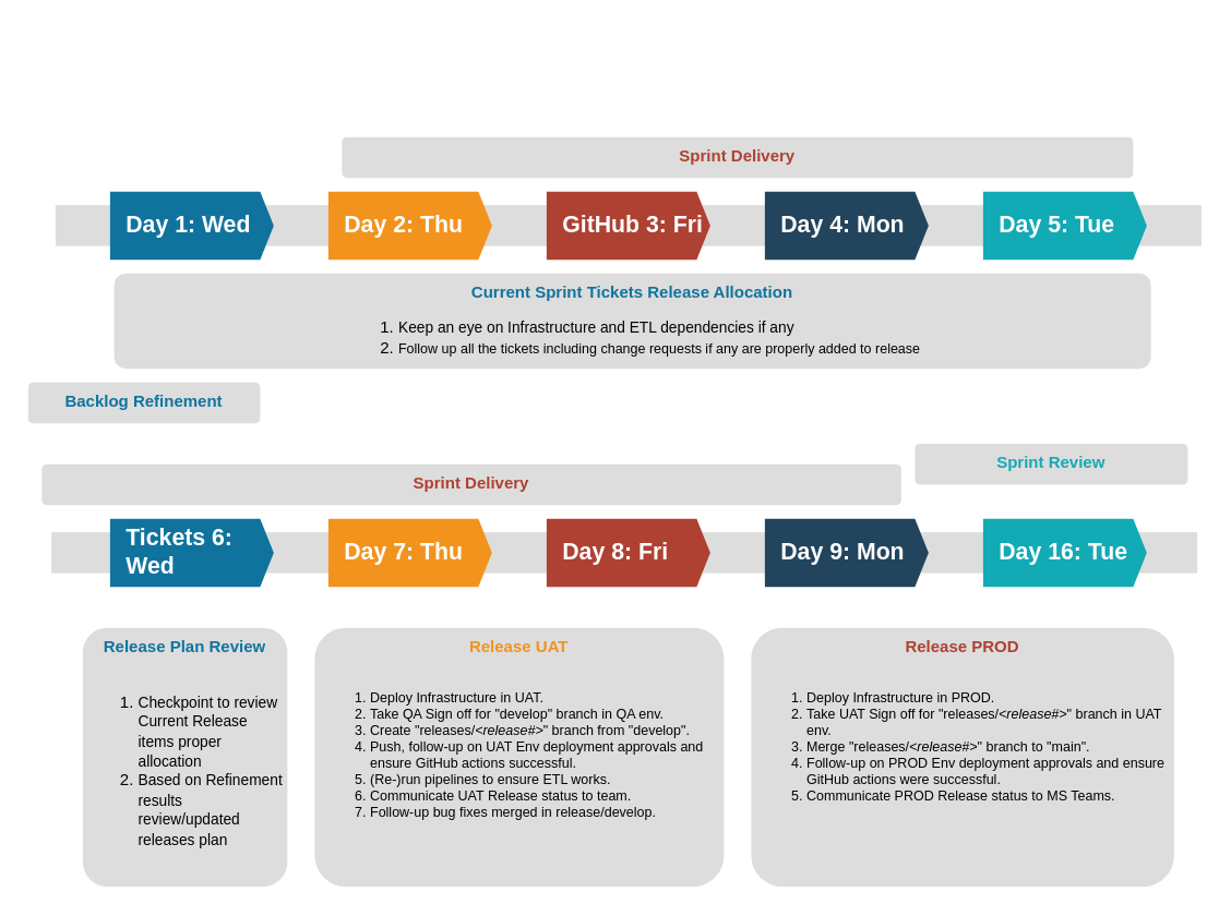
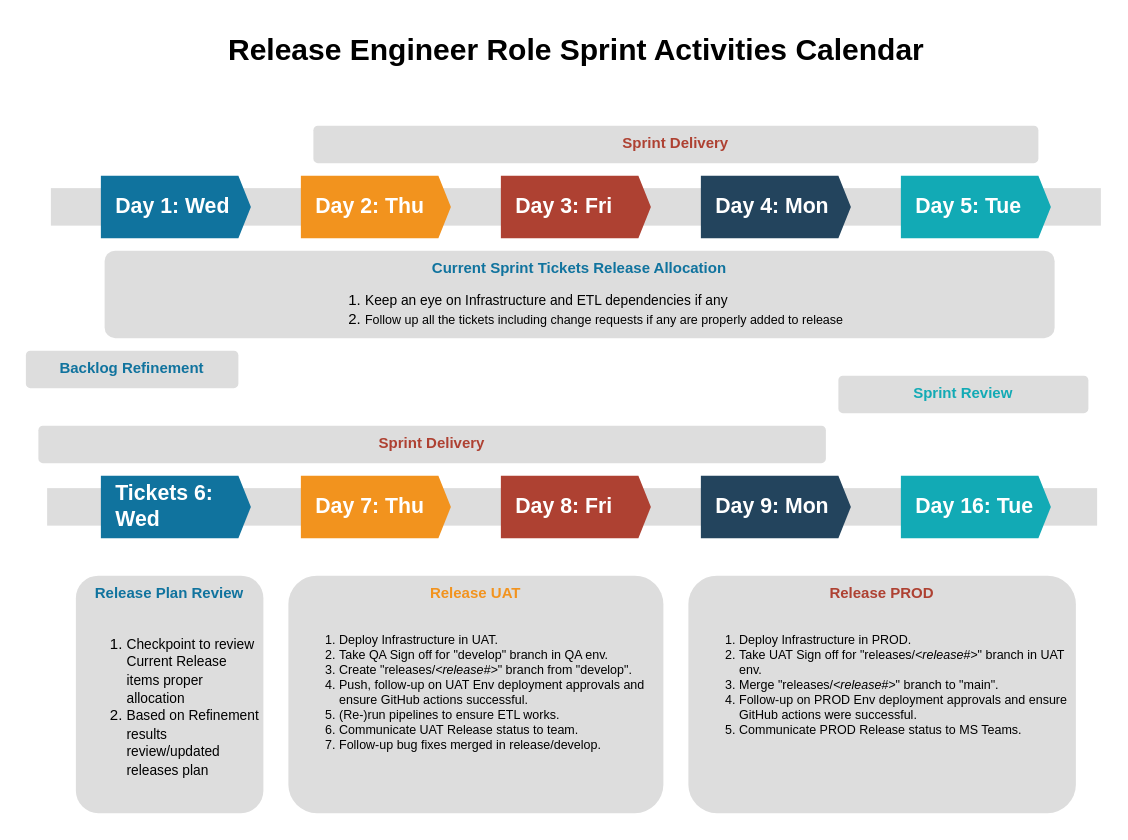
  <mxCell id="0" />
  <mxCell id="1" parent="0" />
  <mxCell id="2" value="" style="fillColor=#dddddd;rounded=0;strokeColor=none;" vertex="1" parent="1"><mxGeometry x="40" y="150" width="840" height="30" as="geometry" /></mxCell>
  <mxCell id="3" value="Day 1: Wed" style="shape=mxgraph.infographic.ribbonSimple;notch1=0;notch2=10;notch=0;html=1;fillColor=#10739E;strokeColor=none;shadow=0;fontSize=17;fontColor=#FFFFFF;align=left;spacingLeft=10;fontStyle=1;whiteSpace=wrap;" vertex="1" parent="1"><mxGeometry x="80" y="140" width="120" height="50" as="geometry" /></mxCell>
  <mxCell id="4" value="Day 2: Thu" style="shape=mxgraph.infographic.ribbonSimple;notch1=0;notch2=10;notch=0;html=1;fillColor=#F2931E;strokeColor=none;shadow=0;fontSize=17;fontColor=#FFFFFF;align=left;spacingLeft=10;fontStyle=1;whiteSpace=wrap;" vertex="1" parent="1"><mxGeometry x="240" y="140" width="120" height="50" as="geometry" /></mxCell>
- <mxCell id="5" value="GitHub 3: Fri" style="shape=mxgraph.infographic.ribbonSimple;notch1=0;notch2=10;notch=0;html=1;fillColor=#AE4132;strokeColor=none;shadow=0;fontSize=17;fontColor=#FFFFFF;align=left;spacingLeft=10;fontStyle=1;whiteSpace=wrap;" vertex="1" parent="1"><mxGeometry x="400" y="140" width="120" height="50" as="geometry" /></mxCell>
+ <mxCell id="5" value="Day 3: Fri" style="shape=mxgraph.infographic.ribbonSimple;notch1=0;notch2=10;notch=0;html=1;fillColor=#AE4132;strokeColor=none;shadow=0;fontSize=17;fontColor=#FFFFFF;align=left;spacingLeft=10;fontStyle=1;whiteSpace=wrap;" vertex="1" parent="1"><mxGeometry x="400" y="140" width="120" height="50" as="geometry" /></mxCell>
  <mxCell id="6" value="Day 4: Mon" style="shape=mxgraph.infographic.ribbonSimple;notch1=0;notch2=10;notch=0;html=1;fillColor=#23445D;strokeColor=none;shadow=0;fontSize=17;fontColor=#FFFFFF;align=left;spacingLeft=10;fontStyle=1;whiteSpace=wrap;" vertex="1" parent="1"><mxGeometry x="560" y="140" width="120" height="50" as="geometry" /></mxCell>
  <mxCell id="7" value="Day 5: Tue" style="shape=mxgraph.infographic.ribbonSimple;notch1=0;notch2=10;notch=0;html=1;fillColor=#12AAB5;strokeColor=none;shadow=0;fontSize=17;fontColor=#FFFFFF;align=left;spacingLeft=10;fontStyle=1;whiteSpace=wrap;" vertex="1" parent="1"><mxGeometry x="720" y="140" width="120" height="50" as="geometry" /></mxCell>
  <mxCell id="8" value="&lt;font style=&quot;&quot;&gt;&lt;b style=&quot;border-color: var(--border-color); color: rgb(16, 115, 158);&quot;&gt;Current Sprint Tickets Release Allocation&lt;/b&gt;&lt;br&gt;&lt;ol&gt;&lt;li style=&quot;text-align: left;&quot;&gt;&lt;font style=&quot;font-size: 11px;&quot;&gt;Keep an eye on Infrastructure and ETL dependencies if any&amp;nbsp;&lt;/font&gt;&lt;/li&gt;&lt;li&gt;&lt;font style=&quot;&quot;&gt;&lt;font size=&quot;1&quot;&gt;Follow up all the tickets including change requests if any are properly added to release&lt;/font&gt;&lt;/font&gt;&lt;/li&gt;&lt;/ol&gt;&lt;/font&gt;" style="rounded=1;strokeColor=none;fillColor=#DDDDDD;align=center;arcSize=12;verticalAlign=top;whiteSpace=wrap;html=1;fontSize=12;" vertex="1" parent="1"><mxGeometry x="83" y="200" width="760" height="70" as="geometry" /></mxCell>
  <mxCell id="9" value="&lt;font color=&quot;#ae4132&quot;&gt;&lt;b&gt;Sprint Delivery&lt;/b&gt;&lt;/font&gt;" style="rounded=1;strokeColor=none;fillColor=#DDDDDD;align=center;arcSize=12;verticalAlign=top;whiteSpace=wrap;html=1;fontSize=12;" vertex="1" parent="1"><mxGeometry x="250" y="100" width="580" height="30" as="geometry" /></mxCell>
  <mxCell id="10" value="" style="fillColor=#dddddd;rounded=0;strokeColor=none;" vertex="1" parent="1"><mxGeometry x="37" y="390" width="840" height="30" as="geometry" /></mxCell>
  <mxCell id="11" value="Tickets 6: Wed" style="shape=mxgraph.infographic.ribbonSimple;notch1=0;notch2=10;notch=0;html=1;fillColor=#10739E;strokeColor=none;shadow=0;fontSize=17;fontColor=#FFFFFF;align=left;spacingLeft=10;fontStyle=1;whiteSpace=wrap;" vertex="1" parent="1"><mxGeometry x="80" y="380" width="120" height="50" as="geometry" /></mxCell>
  <mxCell id="12" value="Day 7: Thu" style="shape=mxgraph.infographic.ribbonSimple;notch1=0;notch2=10;notch=0;html=1;fillColor=#F2931E;strokeColor=none;shadow=0;fontSize=17;fontColor=#FFFFFF;align=left;spacingLeft=10;fontStyle=1;whiteSpace=wrap;" vertex="1" parent="1"><mxGeometry x="240" y="380" width="120" height="50" as="geometry" /></mxCell>
  <mxCell id="13" value="Day 8: Fri" style="shape=mxgraph.infographic.ribbonSimple;notch1=0;notch2=10;notch=0;html=1;fillColor=#AE4132;strokeColor=none;shadow=0;fontSize=17;fontColor=#FFFFFF;align=left;spacingLeft=10;fontStyle=1;whiteSpace=wrap;" vertex="1" parent="1"><mxGeometry x="400" y="380" width="120" height="50" as="geometry" /></mxCell>
  <mxCell id="14" value="Day 9: Mon" style="shape=mxgraph.infographic.ribbonSimple;notch1=0;notch2=10;notch=0;html=1;fillColor=#23445D;strokeColor=none;shadow=0;fontSize=17;fontColor=#FFFFFF;align=left;spacingLeft=10;fontStyle=1;whiteSpace=wrap;" vertex="1" parent="1"><mxGeometry x="560" y="380" width="120" height="50" as="geometry" /></mxCell>
  <mxCell id="15" value="Day 16: Tue" style="shape=mxgraph.infographic.ribbonSimple;notch1=0;notch2=10;notch=0;html=1;fillColor=#12AAB5;strokeColor=none;shadow=0;fontSize=17;fontColor=#FFFFFF;align=left;spacingLeft=10;fontStyle=1;whiteSpace=wrap;" vertex="1" parent="1"><mxGeometry x="720" y="380" width="120" height="50" as="geometry" /></mxCell>
  <mxCell id="16" value="&lt;font style=&quot;font-size: 10px&quot;&gt;&lt;font style=&quot;font-size: 12px&quot; color=&quot;#10739E&quot;&gt;&lt;b&gt;Backlog Refinement&lt;/b&gt;&lt;/font&gt;&lt;br&gt;&lt;br&gt;&lt;br&gt;&lt;/font&gt;" style="rounded=1;strokeColor=none;fillColor=#DDDDDD;align=center;arcSize=12;verticalAlign=top;whiteSpace=wrap;html=1;fontSize=12;" vertex="1" parent="1"><mxGeometry x="20" y="280" width="170" height="30" as="geometry" /></mxCell>
  <mxCell id="17" value="&lt;font style=&quot;font-size: 10px&quot;&gt;&lt;font style=&quot;font-size: 12px&quot; color=&quot;#F2931E&quot;&gt;&lt;b&gt;Release UAT&lt;/b&gt;&lt;/font&gt;&lt;br&gt;&lt;br&gt;&lt;div style=&quot;text-align: left;&quot;&gt;&lt;ol&gt;&lt;li&gt;&lt;span style=&quot;background-color: initial;&quot;&gt;Deploy Infrastructure in UAT.&lt;/span&gt;&lt;/li&gt;&lt;li&gt;&lt;span style=&quot;background-color: initial;&quot;&gt;Take QA Sign off for &quot;develop&quot; branch in QA env.&lt;/span&gt;&lt;/li&gt;&lt;li&gt;&lt;span style=&quot;background-color: initial;&quot;&gt;Create &quot;releases/&lt;/span&gt;&lt;i style=&quot;background-color: initial;&quot;&gt;&amp;lt;release#&amp;gt;&lt;/i&gt;&lt;span style=&quot;background-color: initial;&quot;&gt;&quot; branch from &quot;develop&quot;.&lt;/span&gt;&lt;/li&gt;&lt;li&gt;&lt;span style=&quot;background-color: initial;&quot;&gt;Push, follow-up on UAT Env deployment approvals and ensure GitHub actions successful.&lt;/span&gt;&lt;/li&gt;&lt;li&gt;&lt;span style=&quot;background-color: initial;&quot;&gt;(Re-)run pipelines to ensure ETL works.&lt;/span&gt;&lt;/li&gt;&lt;li&gt;&lt;span style=&quot;background-color: initial;&quot;&gt;Communicate UAT Release status to team.&lt;/span&gt;&lt;/li&gt;&lt;li&gt;&lt;span style=&quot;background-color: initial;&quot;&gt;Follow-up bug fixes merged in release/develop.&lt;/span&gt;&lt;/li&gt;&lt;/ol&gt;&lt;/div&gt;&lt;/font&gt;" style="rounded=1;strokeColor=none;fillColor=#DDDDDD;align=center;arcSize=12;verticalAlign=top;whiteSpace=wrap;html=1;fontSize=12;" vertex="1" parent="1"><mxGeometry x="230" y="460" width="300" height="190" as="geometry" /></mxCell>
  <mxCell id="18" value="&lt;font style=&quot;font-size: 10px&quot;&gt;&lt;b style=&quot;border-color: var(--border-color); color: rgb(174, 65, 50); font-size: 12px;&quot;&gt;Release PROD&lt;/b&gt;&lt;br&gt;&lt;br&gt;&lt;div style=&quot;border-color: var(--border-color); text-align: left;&quot;&gt;&lt;ol&gt;&lt;li&gt;Deploy Infrastructure in PROD.&lt;/li&gt;&lt;li&gt;&lt;span style=&quot;border-color: var(--border-color); background-color: initial;&quot;&gt;Take UAT Sign off for&amp;nbsp;&quot;releases/&lt;i style=&quot;border-color: var(--border-color); background-color: initial;&quot;&gt;&amp;lt;release#&amp;gt;&lt;/i&gt;&lt;span style=&quot;border-color: var(--border-color); background-color: initial;&quot;&gt;&quot;&amp;nbsp;&lt;/span&gt;branch in UAT env.&lt;/span&gt;&lt;/li&gt;&lt;li&gt;&lt;span style=&quot;border-color: var(--border-color); background-color: initial;&quot;&gt;Merge &quot;releases/&lt;/span&gt;&lt;i style=&quot;border-color: var(--border-color); background-color: initial;&quot;&gt;&amp;lt;release#&amp;gt;&lt;/i&gt;&lt;span style=&quot;border-color: var(--border-color); background-color: initial;&quot;&gt;&quot; branch to &quot;main&quot;.&lt;/span&gt;&lt;/li&gt;&lt;li&gt;&lt;span style=&quot;border-color: var(--border-color); background-color: initial;&quot;&gt;Follow-up on PROD Env deployment approvals and ensure GitHub actions were successful.&lt;/span&gt;&lt;/li&gt;&lt;li&gt;&lt;span style=&quot;border-color: var(--border-color); background-color: initial;&quot;&gt;Communicate PROD Release status to MS Teams.&lt;/span&gt;&lt;/li&gt;&lt;/ol&gt;&lt;/div&gt;&lt;div style=&quot;border-color: var(--border-color); text-align: left;&quot;&gt;&lt;br&gt;&lt;/div&gt;&lt;/font&gt;" style="rounded=1;strokeColor=none;fillColor=#DDDDDD;align=center;arcSize=12;verticalAlign=top;whiteSpace=wrap;html=1;fontSize=12;" vertex="1" parent="1"><mxGeometry x="550" y="460" width="310" height="190" as="geometry" /></mxCell>
- <mxCell id="19" value="&lt;font style=&quot;font-size: 10px&quot;&gt;&lt;font style=&quot;font-size: 12px&quot; color=&quot;#12AAB5&quot;&gt;&lt;b&gt;Sprint Review&lt;/b&gt;&lt;/font&gt;&lt;br&gt;&lt;/font&gt;" style="rounded=1;strokeColor=none;fillColor=#DDDDDD;align=center;arcSize=12;verticalAlign=top;whiteSpace=wrap;html=1;fontSize=12;" vertex="1" parent="1"><mxGeometry x="670" y="325" width="200" height="30" as="geometry" /></mxCell>
+ <mxCell id="19" value="&lt;font style=&quot;font-size: 10px&quot;&gt;&lt;font style=&quot;font-size: 12px&quot; color=&quot;#12AAB5&quot;&gt;&lt;b&gt;Sprint Review&lt;/b&gt;&lt;/font&gt;&lt;br&gt;&lt;/font&gt;" style="rounded=1;strokeColor=none;fillColor=#DDDDDD;align=center;arcSize=12;verticalAlign=top;whiteSpace=wrap;html=1;fontSize=12;" vertex="1" parent="1"><mxGeometry x="670" y="300" width="200" height="30" as="geometry" /></mxCell>
  <mxCell id="20" value="&lt;font color=&quot;#ae4132&quot;&gt;&lt;b&gt;Sprint Delivery&lt;/b&gt;&lt;/font&gt;" style="rounded=1;strokeColor=none;fillColor=#DDDDDD;align=center;arcSize=12;verticalAlign=top;whiteSpace=wrap;html=1;fontSize=12;" vertex="1" parent="1"><mxGeometry x="30" y="340" width="630" height="30" as="geometry" /></mxCell>
  <mxCell id="21" value="&lt;font style=&quot;&quot;&gt;&lt;b style=&quot;border-color: var(--border-color); color: rgb(16, 115, 158);&quot;&gt;Release Plan Review&lt;/b&gt;&lt;br&gt;&lt;br&gt;&lt;div style=&quot;text-align: left;&quot;&gt;&lt;ol&gt;&lt;li&gt;&lt;span style=&quot;background-color: initial;&quot;&gt;&lt;font style=&quot;font-size: 11px;&quot;&gt;Checkpoint to review Current Release items proper allocation&lt;/font&gt;&lt;/span&gt;&lt;/li&gt;&lt;li&gt;&lt;span style=&quot;background-color: initial;&quot;&gt;&lt;font style=&quot;font-size: 11px;&quot;&gt;Based on Refinement results review/updated releases plan&lt;/font&gt;&lt;/span&gt;&lt;/li&gt;&lt;/ol&gt;&lt;/div&gt;&lt;/font&gt;" style="rounded=1;strokeColor=none;fillColor=#DDDDDD;align=center;arcSize=12;verticalAlign=top;whiteSpace=wrap;html=1;fontSize=12;" vertex="1" parent="1"><mxGeometry x="60" y="460" width="150" height="190" as="geometry" /></mxCell>
+ <mxCell id="22" value="Release Engineer Role Sprint Activities Calendar" style="text;strokeColor=none;fillColor=none;html=1;fontSize=24;fontStyle=1;verticalAlign=middle;align=center;" vertex="1" parent="1"><mxGeometry x="40" y="20" width="840" height="40" as="geometry" /></mxCell>
